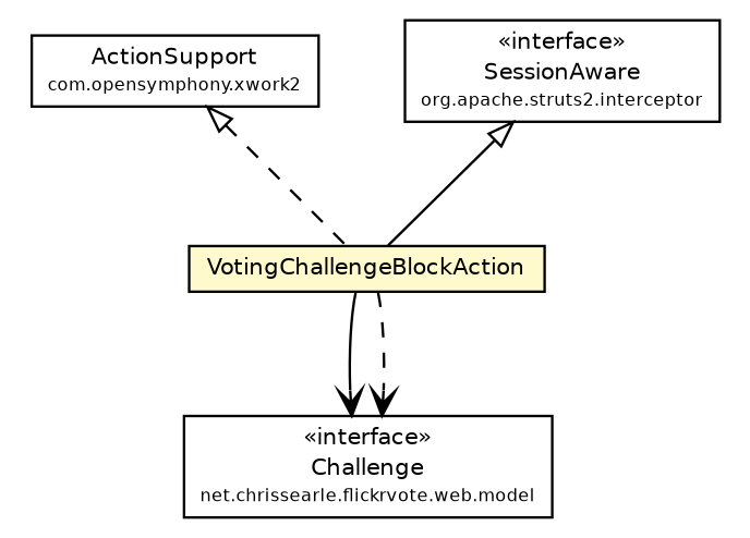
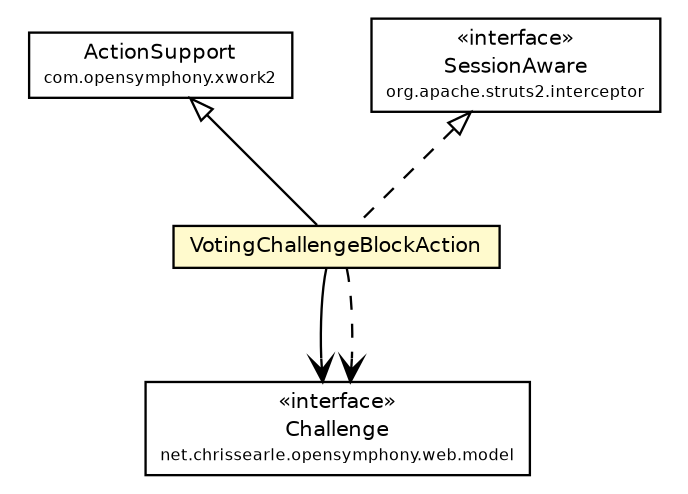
  digraph {
    node [fontcolor=black fontname=Helvetica fontsize=9.0 shape=plaintext]
    edge [fontname=Helvetica fontsize=10.0 headport=p labelfontname=Helvetica labelfontsize=10 tailport=p]
    n1 [label=<<table border="0" cellborder="1" cellspacing="0" cellpadding="2" port="p" bgcolor="lemonChiffon" href="./VotingChallengeBlockAction.html"> 		<tr><td><table border="0" cellspacing="0" cellpadding="1"> 			<tr><td> VotingChallengeBlockAction </td></tr> 		</table></td></tr> 		</table>>]
-   n2 [label=<<table border="0" cellborder="1" cellspacing="0" cellpadding="2" port="p" href="../model/Challenge.html"> 		<tr><td><table border="0" cellspacing="0" cellpadding="1"> 			<tr><td> &laquo;interface&raquo; </td></tr> 			<tr><td> Challenge </td></tr> 			<tr><td><font point-size="7.0"> net.chrissearle.flickrvote.web.model </font></td></tr> 		</table></td></tr> 		</table>>]
+   n2 [label=<<table border="0" cellborder="1" cellspacing="0" cellpadding="2" port="p" href="../model/Challenge.html"> 		<tr><td><table border="0" cellspacing="0" cellpadding="1"> 			<tr><td> &laquo;interface&raquo; </td></tr> 			<tr><td> Challenge </td></tr> 			<tr><td><font point-size="7.0"> net.chrissearle.opensymphony.web.model </font></td></tr> 		</table></td></tr> 		</table>>]
    n3 [label=<<table border="0" cellborder="1" cellspacing="0" cellpadding="2" port="p"> 		<tr><td><table border="0" cellspacing="0" cellpadding="1"> 			<tr><td> ActionSupport </td></tr> 			<tr><td><font point-size="7.0"> com.opensymphony.xwork2 </font></td></tr> 		</table></td></tr> 		</table>>]
    n4 [label=<<table border="0" cellborder="1" cellspacing="0" cellpadding="2" port="p"> 		<tr><td><table border="0" cellspacing="0" cellpadding="1"> 			<tr><td> &laquo;interface&raquo; </td></tr> 			<tr><td> SessionAware </td></tr> 			<tr><td><font point-size="7.0"> org.apache.struts2.interceptor </font></td></tr> 		</table></td></tr> 		</table>>]
    n1 -> n2 [arrowhead=open color=black fontcolor=black]
    n1 -> n2 [arrowhead=open color=black fontcolor=black style=dashed]
-   n3 -> n1 [arrowtail=empty dir=back fontsize=10 style=dashed]
-   n4 -> n1 [arrowtail=empty dir=back fontsize=10 style=solid]
+   n3 -> n1 [arrowtail=empty dir=back fontsize=10]
+   n4 -> n1 [arrowtail=empty dir=back fontsize=10 style=dashed]
  }
